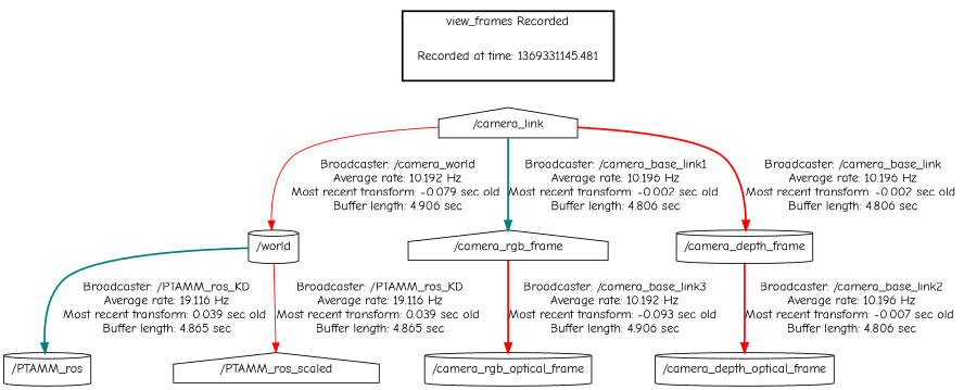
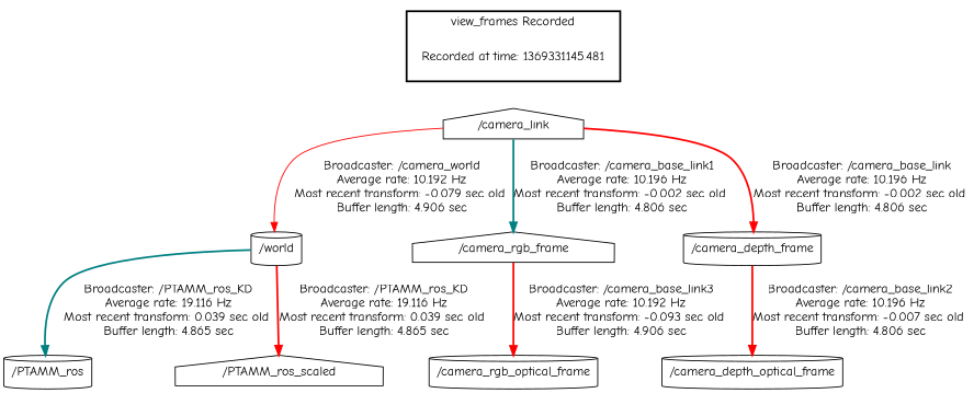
  digraph {
    fontname="Comic Neue"
    node [fontname="Comic Neue" shape=cylinder]
    edge [fontname="Comic Neue" style=bold color=red]
    "Recorded at time: 1369331145.481" [shape=plaintext]
    "/camera_link" [shape=house]
    "/world"
    "/camera_rgb_frame" [shape=house]
    "/camera_depth_frame"
    "/PTAMM_ros"
    "/PTAMM_ros_scaled" [shape=house]
    "/camera_rgb_optical_frame"
    "/camera_depth_optical_frame"
    subgraph cluster_1 {
      color=black
      label="view_frames Recorded"
      style=bold
      "Recorded at time: 1369331145.481"
    }
    "Recorded at time: 1369331145.481" -> "/camera_link" [style=invis color=""]
    "/camera_link" -> "/world" [label="Broadcaster: /camera_world\nAverage rate: 10.192 Hz\nMost recent transform: -0.079 sec old \nBuffer length: 4.906 sec\n" style=solid]
    "/camera_link" -> "/camera_rgb_frame" [color=teal label="Broadcaster: /camera_base_link1\nAverage rate: 10.196 Hz\nMost recent transform: -0.002 sec old \nBuffer length: 4.806 sec\n"]
    "/camera_link" -> "/camera_depth_frame" [label="Broadcaster: /camera_base_link\nAverage rate: 10.196 Hz\nMost recent transform: -0.002 sec old \nBuffer length: 4.806 sec\n"]
    "/world" -> "/PTAMM_ros" [color=teal label="Broadcaster: /PTAMM_ros_KD\nAverage rate: 19.116 Hz\nMost recent transform: 0.039 sec old \nBuffer length: 4.865 sec\n"]
-   "/world" -> "/PTAMM_ros_scaled" [label="Broadcaster: /PTAMM_ros_KD\nAverage rate: 19.116 Hz\nMost recent transform: 0.039 sec old \nBuffer length: 4.865 sec\n" style=solid]
+   "/world" -> "/PTAMM_ros_scaled" [label="Broadcaster: /PTAMM_ros_KD\nAverage rate: 19.116 Hz\nMost recent transform: 0.039 sec old \nBuffer length: 4.865 sec\n"]
    "/camera_rgb_frame" -> "/camera_rgb_optical_frame" [label="Broadcaster: /camera_base_link3\nAverage rate: 10.192 Hz\nMost recent transform: -0.093 sec old \nBuffer length: 4.906 sec\n"]
    "/camera_depth_frame" -> "/camera_depth_optical_frame" [label="Broadcaster: /camera_base_link2\nAverage rate: 10.196 Hz\nMost recent transform: -0.007 sec old \nBuffer length: 4.806 sec\n"]
  }
